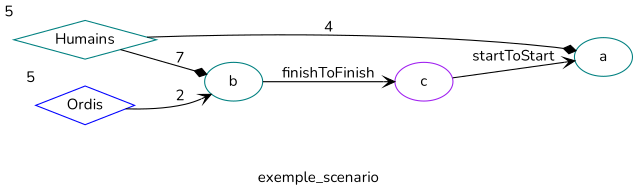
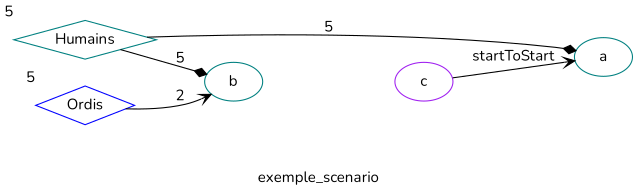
  digraph {
    fontname=Nunito
    label=exemple_scenario
    rankdir=LR
    node [color=teal fontname=Nunito]
    edge [arrowhead=vee fontname=Nunito]
    Humains [shape=diamond xlabel=5]
    a
    b
    c [color=purple]
    Ordis [color=blue shape=diamond xlabel=5]
-   Humains -> a [arrowhead=diamond label=4]
-   Humains -> b [arrowhead=diamond label=7]
-   b -> c [label=finishToFinish]
+   Humains -> a [arrowhead=diamond label=5]
+   Humains -> b [arrowhead=diamond label=5]
    c -> a [label=startToStart]
    Ordis -> b [label=2]
  }
